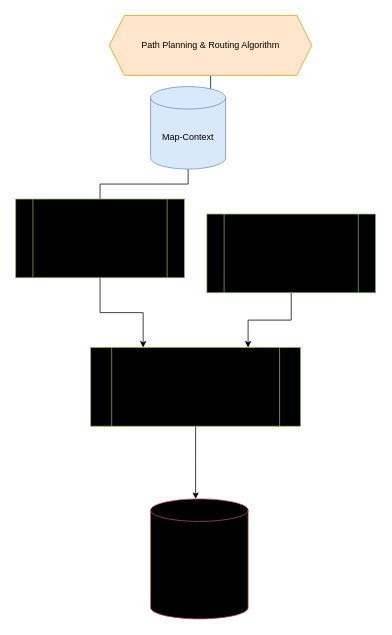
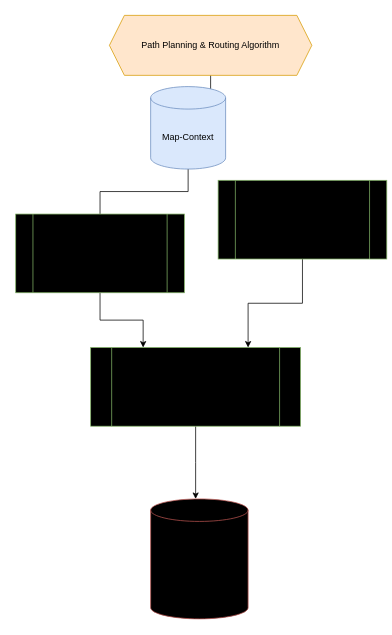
  <mxCell id="0" />
  <mxCell id="1" parent="0" />
  <mxCell id="2" value="" style="edgeStyle=orthogonalEdgeStyle;rounded=0;orthogonalLoop=1;jettySize=auto;html=1;" edge="1" parent="1" source="3"><mxGeometry relative="1" as="geometry"><mxPoint x="250" y="115" as="targetPoint" /></mxGeometry></mxCell>
  <mxCell id="3" value="Path Planning &amp;amp; Routing Algorithm" style="shape=hexagon;perimeter=hexagonPerimeter2;whiteSpace=wrap;html=1;fixedSize=1;fillColor=#ffe6cc;strokeColor=#d79b00;fontColor=#000000;" vertex="1" parent="1"><mxGeometry x="145" y="20" width="270" height="80" as="geometry" /></mxCell>
  <mxCell id="4" value="Database" style="shape=cylinder3;whiteSpace=wrap;html=1;boundedLbl=1;backgroundOutline=1;size=15;fillColor=#000000;strokeColor=#b85450;" vertex="1" parent="1"><mxGeometry x="200" y="665" width="130" height="160" as="geometry" /></mxCell>
  <mxCell id="5" value="" style="edgeStyle=orthogonalEdgeStyle;rounded=0;orthogonalLoop=1;jettySize=auto;html=1;endArrow=none;" edge="1" parent="1" source="6" target="8"><mxGeometry relative="1" as="geometry" /></mxCell>
  <mxCell id="6" value="Map-Context" style="shape=cylinder3;whiteSpace=wrap;html=1;boundedLbl=1;backgroundOutline=1;size=15;fillColor=#dae8fc;strokeColor=#6c8ebf;fontColor=#000000;" vertex="1" parent="1"><mxGeometry x="200" y="115" width="100" height="110" as="geometry" /></mxCell>
  <mxCell id="7" style="edgeStyle=orthogonalEdgeStyle;rounded=0;orthogonalLoop=1;jettySize=auto;html=1;entryX=0.25;entryY=0;entryDx=0;entryDy=0;" edge="1" parent="1" source="8" target="12"><mxGeometry relative="1" as="geometry" /></mxCell>
- <mxCell id="8" value="Fleet-Management&lt;div&gt;(robot coordinations)&lt;/div&gt;" style="shape=process;whiteSpace=wrap;html=1;backgroundOutline=1;fillColor=#000000;strokeColor=#82b366;" vertex="1" parent="1"><mxGeometry x="20" y="265" width="225" height="105" as="geometry" /></mxCell>
+ <mxCell id="8" value="Fleet-Management&lt;div&gt;(robot coordinations)&lt;/div&gt;" style="shape=process;whiteSpace=wrap;html=1;backgroundOutline=1;fillColor=#000000;strokeColor=#82b366;" vertex="1" parent="1"><mxGeometry x="20" y="285" width="225" height="105" as="geometry" /></mxCell>
  <mxCell id="9" style="edgeStyle=orthogonalEdgeStyle;rounded=0;orthogonalLoop=1;jettySize=auto;html=1;entryX=0.75;entryY=0;entryDx=0;entryDy=0;" edge="1" parent="1" source="10" target="12"><mxGeometry relative="1" as="geometry" /></mxCell>
- <mxCell id="10" value="Device-Management&lt;div&gt;(vtus, chargers, etc)&lt;/div&gt;" style="shape=process;whiteSpace=wrap;html=1;backgroundOutline=1;fillColor=#000000;strokeColor=#82b366;" vertex="1" parent="1"><mxGeometry x="275" y="285" width="225" height="105" as="geometry" /></mxCell>
+ <mxCell id="10" value="Device-Management&lt;div&gt;(vtus, chargers, etc)&lt;/div&gt;" style="shape=process;whiteSpace=wrap;html=1;backgroundOutline=1;fillColor=#000000;strokeColor=#82b366;" vertex="1" parent="1"><mxGeometry x="290" y="240" width="225" height="105" as="geometry" /></mxCell>
  <mxCell id="11" style="edgeStyle=orthogonalEdgeStyle;rounded=0;orthogonalLoop=1;jettySize=auto;html=1;" edge="1" parent="1" source="12"><mxGeometry relative="1" as="geometry"><mxPoint x="260" y="665" as="targetPoint" /></mxGeometry></mxCell>
  <mxCell id="12" value="Task-Management&lt;div&gt;(task for robots, vtu, chargers, etc)&lt;/div&gt;" style="shape=process;whiteSpace=wrap;html=1;backgroundOutline=1;fillColor=#000000;strokeColor=#82b366;" vertex="1" parent="1"><mxGeometry x="120" y="463" width="280" height="105" as="geometry" /></mxCell>
